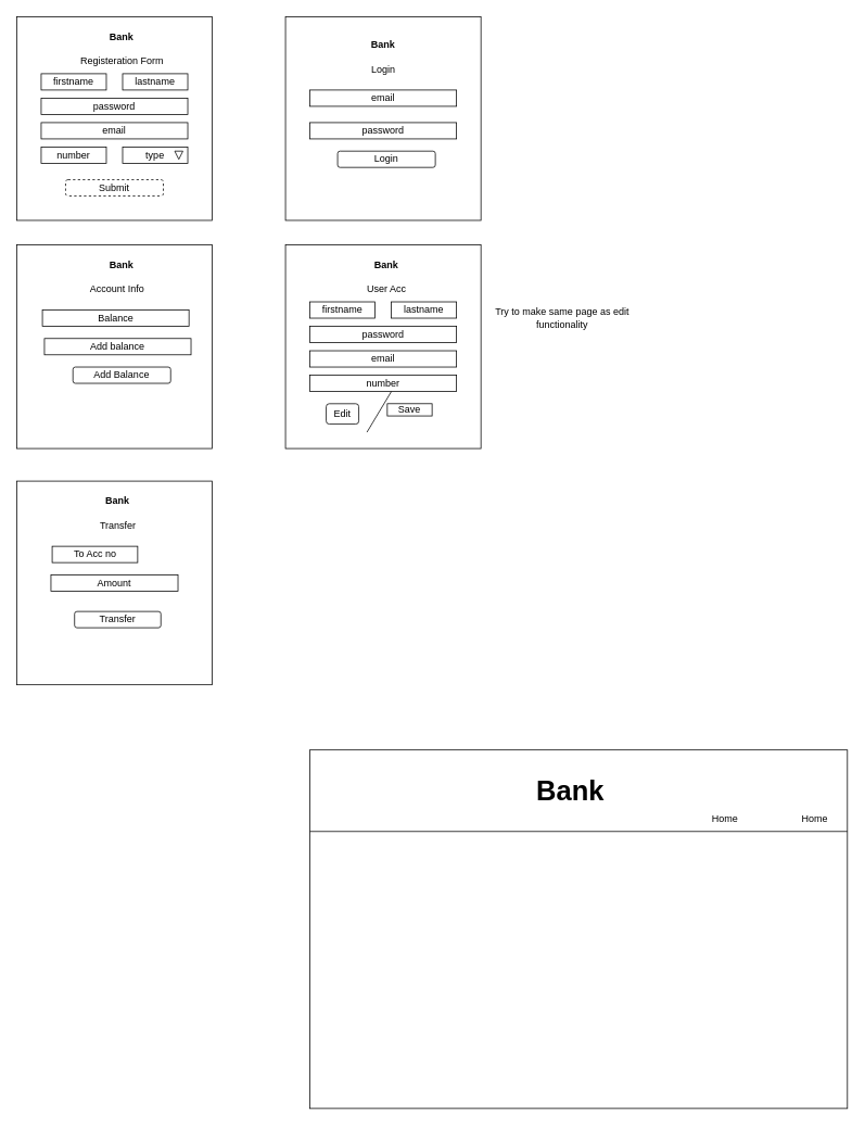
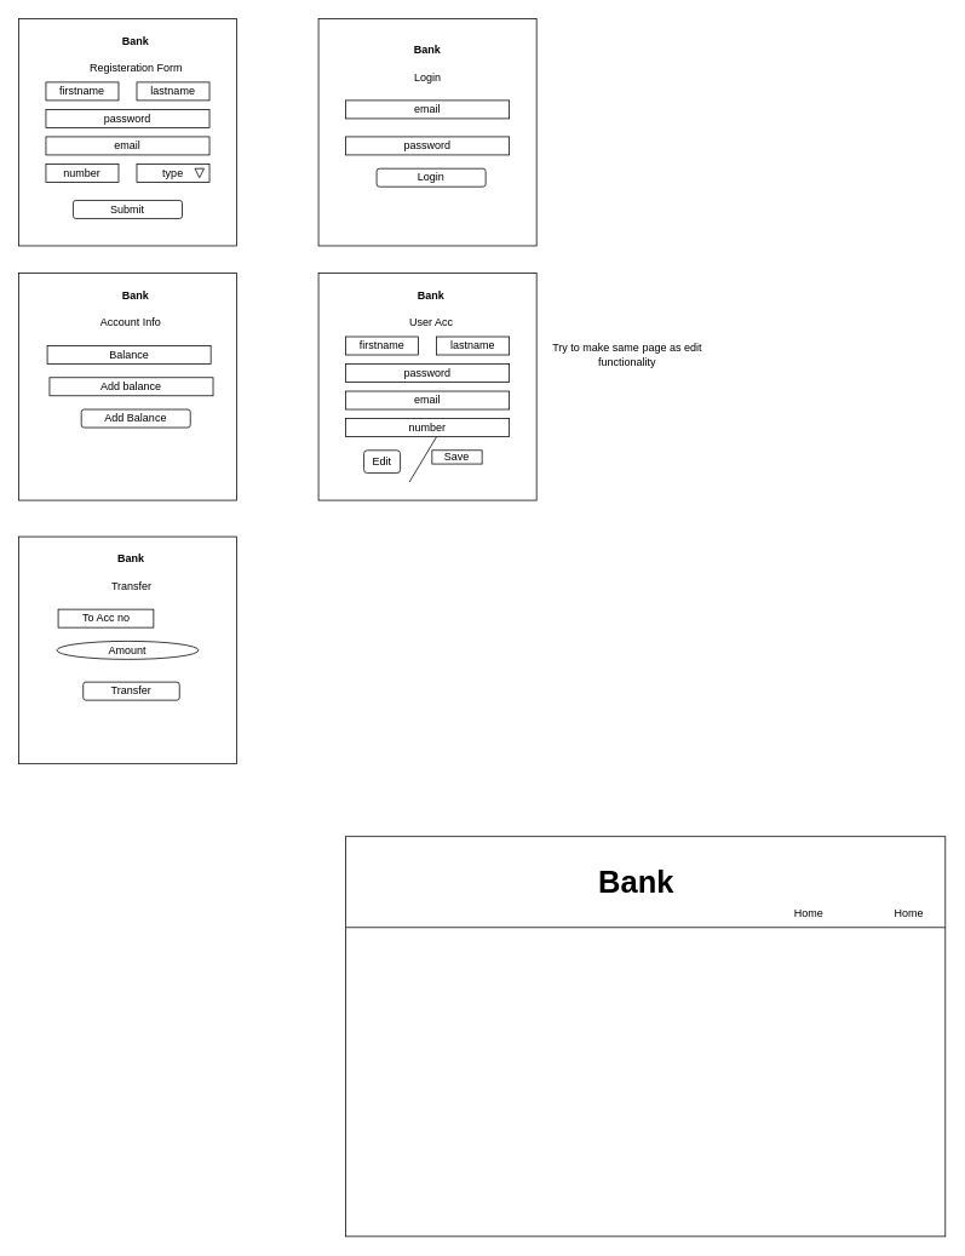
  <mxCell id="0" />
  <mxCell id="1" parent="0" />
  <mxCell id="2" value="" style="rounded=0;whiteSpace=wrap;html=1;" parent="1" vertex="1"><mxGeometry x="20" y="20" width="240" height="250" as="geometry" /></mxCell>
  <mxCell id="3" value="&lt;b&gt;Bank&lt;/b&gt;" style="text;html=1;align=center;verticalAlign=middle;whiteSpace=wrap;rounded=0;" parent="1" vertex="1"><mxGeometry x="84" y="30" width="130" height="30" as="geometry" /></mxCell>
  <mxCell id="4" value="firstname" style="rounded=0;whiteSpace=wrap;html=1;" parent="1" vertex="1"><mxGeometry x="50" y="90" width="80" height="20" as="geometry" /></mxCell>
  <mxCell id="5" value="email" style="rounded=0;whiteSpace=wrap;html=1;" parent="1" vertex="1"><mxGeometry x="50" y="150" width="180" height="20" as="geometry" /></mxCell>
  <mxCell id="6" value="lastname" style="rounded=0;whiteSpace=wrap;html=1;" parent="1" vertex="1"><mxGeometry x="150" y="90" width="80" height="20" as="geometry" /></mxCell>
  <mxCell id="7" value="number" style="rounded=0;whiteSpace=wrap;html=1;" parent="1" vertex="1"><mxGeometry x="50" y="180" width="80" height="20" as="geometry" /></mxCell>
  <mxCell id="8" value="type" style="rounded=0;whiteSpace=wrap;html=1;" parent="1" vertex="1"><mxGeometry x="150" y="180" width="80" height="20" as="geometry" /></mxCell>
  <mxCell id="9" value="" style="triangle;whiteSpace=wrap;html=1;rotation=90;" parent="1" vertex="1"><mxGeometry x="214" y="185" width="10" height="10" as="geometry" /></mxCell>
- <mxCell id="10" value="Submit" style="rounded=1;whiteSpace=wrap;html=1;dashed=1;" parent="1" vertex="1"><mxGeometry x="80" y="220" width="120" height="20" as="geometry" /></mxCell>
+ <mxCell id="10" value="Submit" style="rounded=1;whiteSpace=wrap;html=1;" parent="1" vertex="1"><mxGeometry x="80" y="220" width="120" height="20" as="geometry" /></mxCell>
  <mxCell id="11" value="Registeration Form" style="text;html=1;align=center;verticalAlign=middle;whiteSpace=wrap;rounded=0;" parent="1" vertex="1"><mxGeometry x="78.5" y="60" width="141" height="30" as="geometry" /></mxCell>
  <mxCell id="12" value="" style="rounded=0;whiteSpace=wrap;html=1;" parent="1" vertex="1"><mxGeometry x="350" y="20" width="240" height="250" as="geometry" /></mxCell>
  <mxCell id="13" value="&lt;b&gt;Bank&lt;/b&gt;" style="text;html=1;align=center;verticalAlign=middle;whiteSpace=wrap;rounded=0;" parent="1" vertex="1"><mxGeometry x="405" y="40" width="130" height="30" as="geometry" /></mxCell>
  <mxCell id="14" value="email" style="rounded=0;whiteSpace=wrap;html=1;" parent="1" vertex="1"><mxGeometry x="380" y="110" width="180" height="20" as="geometry" /></mxCell>
  <mxCell id="15" value="password" style="rounded=0;whiteSpace=wrap;html=1;" parent="1" vertex="1"><mxGeometry x="380" y="150" width="180" height="20" as="geometry" /></mxCell>
  <mxCell id="16" value="Login" style="rounded=1;whiteSpace=wrap;html=1;" parent="1" vertex="1"><mxGeometry x="414" y="185" width="120" height="20" as="geometry" /></mxCell>
  <mxCell id="17" value="Login" style="text;html=1;align=center;verticalAlign=middle;whiteSpace=wrap;rounded=0;" parent="1" vertex="1"><mxGeometry x="399.5" y="70" width="141" height="30" as="geometry" /></mxCell>
  <mxCell id="18" value="password" style="rounded=0;whiteSpace=wrap;html=1;" parent="1" vertex="1"><mxGeometry x="50" y="120" width="180" height="20" as="geometry" /></mxCell>
  <mxCell id="19" value="" style="rounded=0;whiteSpace=wrap;html=1;" parent="1" vertex="1"><mxGeometry x="20" y="300" width="240" height="250" as="geometry" /></mxCell>
  <mxCell id="20" value="&lt;b&gt;Bank&lt;/b&gt;" style="text;html=1;align=center;verticalAlign=middle;whiteSpace=wrap;rounded=0;" parent="1" vertex="1"><mxGeometry x="84" y="310" width="130" height="30" as="geometry" /></mxCell>
  <mxCell id="21" value="Account Info" style="text;html=1;align=center;verticalAlign=middle;whiteSpace=wrap;rounded=0;" parent="1" vertex="1"><mxGeometry x="73" y="340" width="141" height="30" as="geometry" /></mxCell>
  <mxCell id="22" value="" style="rounded=0;whiteSpace=wrap;html=1;" parent="1" vertex="1"><mxGeometry x="350" y="300" width="240" height="250" as="geometry" /></mxCell>
  <mxCell id="23" value="&lt;b&gt;Bank&lt;/b&gt;" style="text;html=1;align=center;verticalAlign=middle;whiteSpace=wrap;rounded=0;" parent="1" vertex="1"><mxGeometry x="409" y="310" width="130" height="30" as="geometry" /></mxCell>
  <mxCell id="24" value="User Acc" style="text;html=1;align=center;verticalAlign=middle;whiteSpace=wrap;rounded=0;" parent="1" vertex="1"><mxGeometry x="403.5" y="340" width="141" height="30" as="geometry" /></mxCell>
  <mxCell id="25" value="" style="rounded=0;whiteSpace=wrap;html=1;" parent="1" vertex="1"><mxGeometry x="20" y="590" width="240" height="250" as="geometry" /></mxCell>
  <mxCell id="26" value="&lt;b&gt;Bank&lt;/b&gt;" style="text;html=1;align=center;verticalAlign=middle;whiteSpace=wrap;rounded=0;" parent="1" vertex="1"><mxGeometry x="79" y="600" width="130" height="30" as="geometry" /></mxCell>
  <mxCell id="27" value="Transfer" style="text;html=1;align=center;verticalAlign=middle;whiteSpace=wrap;rounded=0;" parent="1" vertex="1"><mxGeometry x="73.5" y="630" width="141" height="30" as="geometry" /></mxCell>
  <mxCell id="28" value="Try to make same page as edit functionality" style="text;html=1;align=center;verticalAlign=middle;whiteSpace=wrap;rounded=0;" parent="1" vertex="1"><mxGeometry x="600" y="370" width="180" height="40" as="geometry" /></mxCell>
  <mxCell id="29" value="To Acc no" style="rounded=0;whiteSpace=wrap;html=1;" parent="1" vertex="1"><mxGeometry x="63.5" y="670" width="105" height="20" as="geometry" /></mxCell>
- <mxCell id="30" value="Amount" style="rounded=0;whiteSpace=wrap;html=1;" parent="1" vertex="1"><mxGeometry x="62" y="705" width="156" height="20" as="geometry" /></mxCell>
+ <mxCell id="30" value="Amount" style="ellipse;whiteSpace=wrap;html=1;" parent="1" vertex="1"><mxGeometry x="62" y="705" width="156" height="20" as="geometry" /></mxCell>
  <mxCell id="31" value="Transfer" style="rounded=1;whiteSpace=wrap;html=1;" parent="1" vertex="1"><mxGeometry x="91" y="750" width="106" height="20" as="geometry" /></mxCell>
  <mxCell id="32" value="Balance" style="rounded=0;whiteSpace=wrap;html=1;" parent="1" vertex="1"><mxGeometry x="51.5" y="380" width="180" height="20" as="geometry" /></mxCell>
  <mxCell id="33" value="Add balance" style="rounded=0;whiteSpace=wrap;html=1;" parent="1" vertex="1"><mxGeometry x="54" y="415" width="180" height="20" as="geometry" /></mxCell>
  <mxCell id="34" value="Add Balance" style="rounded=1;whiteSpace=wrap;html=1;" parent="1" vertex="1"><mxGeometry x="89" y="450" width="120" height="20" as="geometry" /></mxCell>
  <mxCell id="35" value="firstname" style="rounded=0;whiteSpace=wrap;html=1;" parent="1" vertex="1"><mxGeometry x="380" y="370" width="80" height="20" as="geometry" /></mxCell>
  <mxCell id="36" value="email" style="rounded=0;whiteSpace=wrap;html=1;" parent="1" vertex="1"><mxGeometry x="380" y="430" width="180" height="20" as="geometry" /></mxCell>
  <mxCell id="37" value="lastname" style="rounded=0;whiteSpace=wrap;html=1;" parent="1" vertex="1"><mxGeometry x="480" y="370" width="80" height="20" as="geometry" /></mxCell>
  <mxCell id="38" value="number" style="rounded=0;whiteSpace=wrap;html=1;" parent="1" vertex="1"><mxGeometry x="380" y="460" width="180" height="20" as="geometry" /></mxCell>
  <mxCell id="39" value="password" style="rounded=0;whiteSpace=wrap;html=1;" parent="1" vertex="1"><mxGeometry x="380" y="400" width="180" height="20" as="geometry" /></mxCell>
  <mxCell id="40" value="Edit" style="rounded=1;whiteSpace=wrap;html=1;" parent="1" vertex="1"><mxGeometry x="400" y="495" width="40" height="25" as="geometry" /></mxCell>
  <mxCell id="41" value="Save" style="whiteSpace=wrap;html=1;rounded=0;" parent="1" vertex="1"><mxGeometry x="475" y="495" width="55" height="15" as="geometry" /></mxCell>
  <mxCell id="42" value="" style="endArrow=none;html=1;rounded=0;entryX=0.5;entryY=1;entryDx=0;entryDy=0;" parent="1" edge="1"><mxGeometry width="50" height="50" relative="1" as="geometry"><mxPoint x="450" y="530" as="sourcePoint" /><mxPoint x="480" y="480" as="targetPoint" /></mxGeometry></mxCell>
  <mxCell id="43" value="" style="rounded=0;whiteSpace=wrap;html=1;" vertex="1" parent="1"><mxGeometry x="380" y="920" width="660" height="440" as="geometry" /></mxCell>
  <mxCell id="44" value="Bank" style="text;html=1;align=center;verticalAlign=middle;whiteSpace=wrap;rounded=0;fontSize=34;fontStyle=1" vertex="1" parent="1"><mxGeometry x="590" y="930" width="220" height="80" as="geometry" /></mxCell>
  <mxCell id="45" value="" style="endArrow=none;html=1;rounded=0;entryX=1;entryY=0.25;entryDx=0;entryDy=0;" edge="1" parent="1"><mxGeometry width="50" height="50" relative="1" as="geometry"><mxPoint x="380" y="1020" as="sourcePoint" /><mxPoint x="1040" y="1020" as="targetPoint" /></mxGeometry></mxCell>
  <mxCell id="46" value="Home" style="text;html=1;align=center;verticalAlign=middle;whiteSpace=wrap;rounded=0;" vertex="1" parent="1"><mxGeometry x="860" y="990" width="60" height="30" as="geometry" /></mxCell>
  <mxCell id="47" value="Home" style="text;html=1;align=center;verticalAlign=middle;whiteSpace=wrap;rounded=0;" vertex="1" parent="1"><mxGeometry x="970" y="990" width="60" height="30" as="geometry" /></mxCell>
